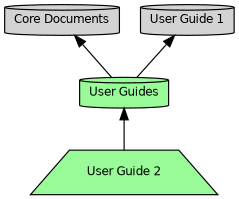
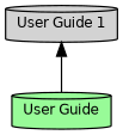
  digraph {
    rankdir=TB
    node [color=black fillcolor=lightgrey fontname=Helvetica fontsize=10 shape=cylinder style=filled]
    edge [dir=back fontname=Helvetica fontsize=10 labelfontname=Helvetica labelfontsize=10 shape=plaintext style=solid]
-   n1 [height=0.2 label="Core Documents" width=0.4]
-   n2 [fillcolor=palegreen fontcolor=black height=0.2 label="User Guides" width=0.4]
-   n3 [fillcolor=palegreen height=0.2 label="User Guide 2" shape=trapezium width=0.4]
+   n2 [fillcolor=palegreen fontcolor=black height=0.2 label="User Guide" width=0.4]
    n4 [height=0.2 label="User Guide 1" width=0.4]
-   n1 -> n2
-   n2 -> n3
    n4 -> n2
  }
